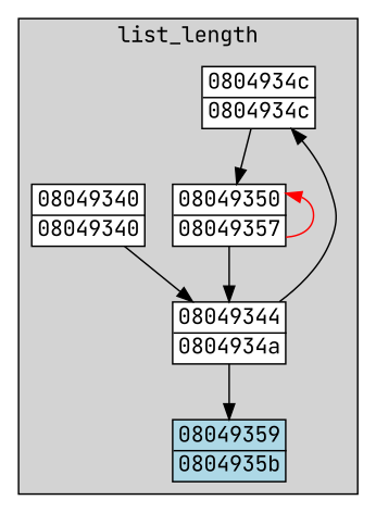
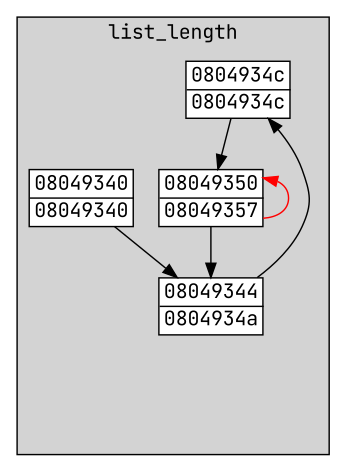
  digraph {
    fontname="JetBrains Mono"
    node [fillcolor=white fontname="JetBrains Mono" margin=0 shape=none style="filled,solid"]
    edge [fontname="JetBrains Mono"]
    n1 [label=<<TABLE BORDER="1" CELLBORDER="0" CELLSPACING="0"><TR><TD>0804934c</TD></TR><HR/><TR><TD>0804934c</TD></TR></TABLE>>]
    n2 [label=<<TABLE BORDER="1" CELLBORDER="0" CELLSPACING="0"><TR><TD>08049350</TD></TR><HR/><TR><TD>08049357</TD></TR></TABLE>>]
    n3 [label=<<TABLE BORDER="1" CELLBORDER="0" CELLSPACING="0"><TR><TD>08049340</TD></TR><HR/><TR><TD>08049340</TD></TR></TABLE>>]
    n4 [label=<<TABLE BORDER="1" CELLBORDER="0" CELLSPACING="0"><TR><TD>08049344</TD></TR><HR/><TR><TD>0804934a</TD></TR></TABLE>>]
-   n5 [fillcolor=lightblue label=<<TABLE BORDER="1" CELLBORDER="0" CELLSPACING="0"><TR><TD>08049359</TD></TR><HR/><TR><TD>0804935b</TD></TR></TABLE>>]
    subgraph cluster_1 {
      color=black
      fillcolor=lightgrey
      label=list_length
      style="filled,solid"
      n1
      n2
      n3
      n4
-     n5
    }
    n1 -> n2
    n2 -> n2 [color=red dir=back]
    n2 -> n4
    n3 -> n4
    n4 -> n1
-   n4 -> n5
  }
